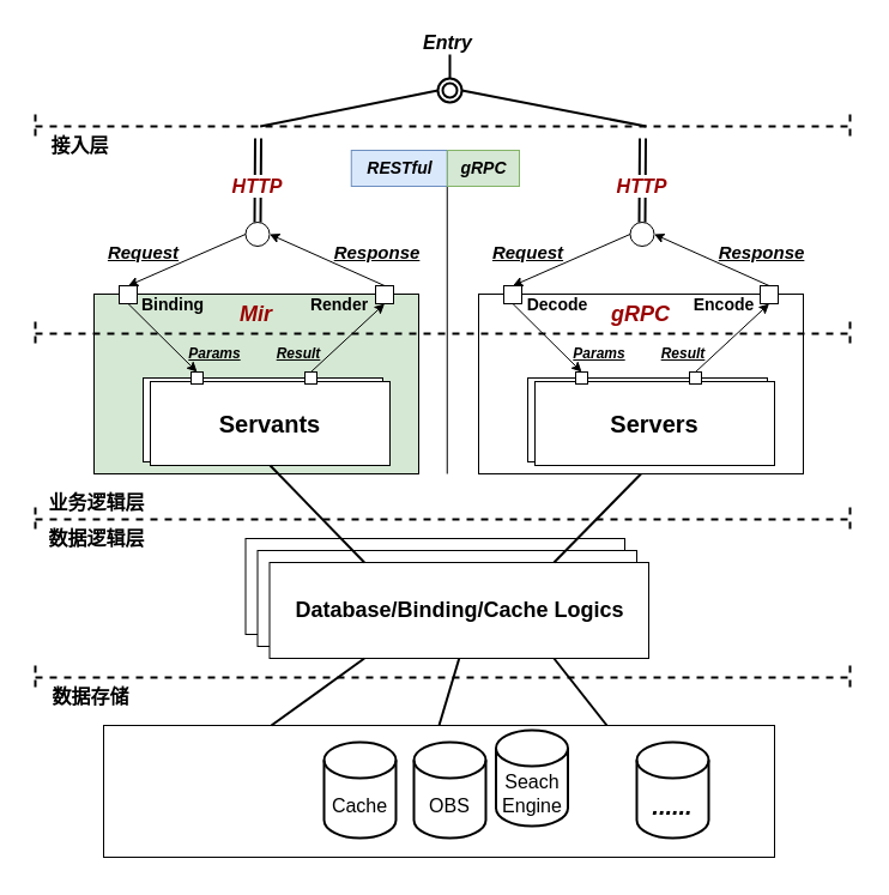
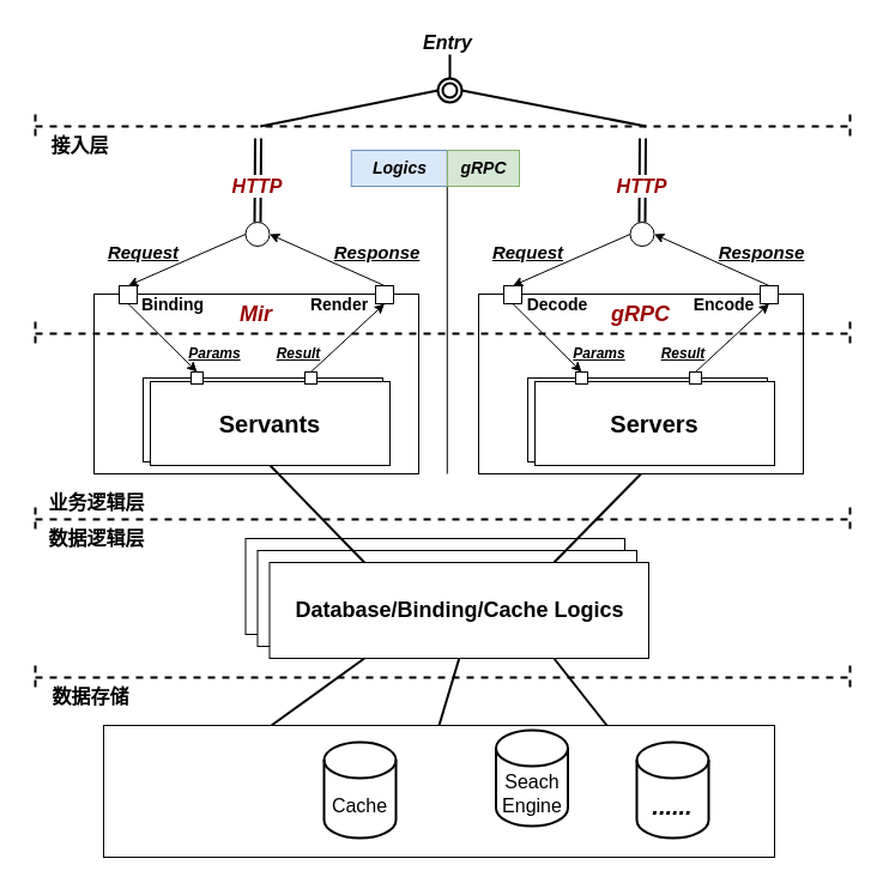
  <mxCell id="0" />
  <mxCell id="1" parent="0" />
  <mxCell id="2" value="" style="rounded=0;whiteSpace=wrap;html=1;strokeColor=none;strokeWidth=1;fontSize=14;fontColor=#000000;fillColor=none;gradientColor=none;" vertex="1" parent="1"><mxGeometry x="20" y="25" width="700" height="700" as="geometry" /></mxCell>
- <mxCell id="3" value="Mir" style="rounded=0;whiteSpace=wrap;html=1;fontStyle=3;verticalAlign=top;fontSize=18;fontColor=#990000;fillColor=#d5e8d4;" vertex="1" parent="1"><mxGeometry x="78" y="245" width="271" height="150" as="geometry" /></mxCell>
+ <mxCell id="3" value="Mir" style="rounded=0;whiteSpace=wrap;html=1;fontStyle=3;verticalAlign=top;fontSize=18;fontColor=#990000;" vertex="1" parent="1"><mxGeometry x="78" y="245" width="271" height="150" as="geometry" /></mxCell>
  <mxCell id="4" value="" style="whiteSpace=wrap;html=1;aspect=fixed;" vertex="1" parent="1"><mxGeometry x="99" y="238" width="15" height="15" as="geometry" /></mxCell>
  <mxCell id="5" value="" style="whiteSpace=wrap;html=1;aspect=fixed;" vertex="1" parent="1"><mxGeometry x="313" y="238" width="15" height="15" as="geometry" /></mxCell>
  <mxCell id="6" value="Servants" style="rounded=0;whiteSpace=wrap;html=1;fontStyle=1;fontSize=20;fontColor=#000000;" vertex="1" parent="1"><mxGeometry x="119" y="315" width="200" height="70" as="geometry" /></mxCell>
  <mxCell id="7" value="" style="whiteSpace=wrap;html=1;aspect=fixed;" vertex="1" parent="1"><mxGeometry x="159" y="310" width="10" height="10" as="geometry" /></mxCell>
  <mxCell id="8" value="" style="whiteSpace=wrap;html=1;aspect=fixed;" vertex="1" parent="1"><mxGeometry x="254" y="310" width="10" height="10" as="geometry" /></mxCell>
  <mxCell id="9" value="" style="endArrow=classic;html=1;rounded=0;entryX=0.5;entryY=0;entryDx=0;entryDy=0;exitX=0;exitY=0.5;exitDx=0;exitDy=0;" edge="1" parent="1" source="19" target="4"><mxGeometry width="50" height="50" relative="1" as="geometry"><mxPoint x="199" y="175" as="sourcePoint" /><mxPoint x="99" y="175" as="targetPoint" /></mxGeometry></mxCell>
  <mxCell id="10" value="" style="endArrow=classic;html=1;rounded=0;exitX=0.5;exitY=0;exitDx=0;exitDy=0;entryX=1;entryY=0.5;entryDx=0;entryDy=0;" edge="1" parent="1" source="5" target="19"><mxGeometry width="50" height="50" relative="1" as="geometry"><mxPoint x="289" y="415" as="sourcePoint" /><mxPoint x="239" y="175" as="targetPoint" /></mxGeometry></mxCell>
  <mxCell id="11" value="" style="endArrow=classic;html=1;rounded=0;exitX=0.5;exitY=1;exitDx=0;exitDy=0;entryX=0.5;entryY=0;entryDx=0;entryDy=0;" edge="1" parent="1" source="4" target="7"><mxGeometry width="50" height="50" relative="1" as="geometry"><mxPoint x="289" y="415" as="sourcePoint" /><mxPoint x="339" y="365" as="targetPoint" /></mxGeometry></mxCell>
  <mxCell id="12" value="" style="endArrow=classic;html=1;rounded=0;exitX=0.5;exitY=0;exitDx=0;exitDy=0;entryX=0.5;entryY=1;entryDx=0;entryDy=0;" edge="1" parent="1" source="8" target="5"><mxGeometry width="50" height="50" relative="1" as="geometry"><mxPoint x="289" y="415" as="sourcePoint" /><mxPoint x="339" y="365" as="targetPoint" /></mxGeometry></mxCell>
  <mxCell id="13" value="Binding" style="text;html=1;strokeColor=none;fillColor=none;align=center;verticalAlign=middle;whiteSpace=wrap;rounded=0;fontStyle=1;fontSize=14;" vertex="1" parent="1"><mxGeometry x="114" y="239" width="60" height="30" as="geometry" /></mxCell>
  <mxCell id="14" value="Render" style="text;html=1;strokeColor=none;fillColor=none;align=center;verticalAlign=middle;whiteSpace=wrap;rounded=0;fontStyle=1;fontSize=14;" vertex="1" parent="1"><mxGeometry x="253" y="239" width="60" height="30" as="geometry" /></mxCell>
  <mxCell id="15" value="Params" style="text;html=1;strokeColor=none;fillColor=none;align=center;verticalAlign=middle;whiteSpace=wrap;rounded=0;fontStyle=7" vertex="1" parent="1"><mxGeometry x="149" y="280" width="60" height="30" as="geometry" /></mxCell>
  <mxCell id="16" value="Result" style="text;html=1;strokeColor=none;fillColor=none;align=center;verticalAlign=middle;whiteSpace=wrap;rounded=0;fontStyle=7" vertex="1" parent="1"><mxGeometry x="219" y="280" width="60" height="30" as="geometry" /></mxCell>
  <mxCell id="17" value="Request" style="text;html=1;align=center;verticalAlign=middle;resizable=0;points=[];autosize=1;strokeColor=none;fillColor=none;fontStyle=7;fontSize=15;" vertex="1" parent="1"><mxGeometry x="79" y="195" width="80" height="30" as="geometry" /></mxCell>
  <mxCell id="18" value="Response" style="text;html=1;align=center;verticalAlign=middle;resizable=0;points=[];autosize=1;strokeColor=none;fillColor=none;fontStyle=7;fontSize=15;" vertex="1" parent="1"><mxGeometry x="264" y="195" width="100" height="30" as="geometry" /></mxCell>
  <mxCell id="19" value="" style="ellipse;whiteSpace=wrap;html=1;aspect=fixed;fontSize=15;" vertex="1" parent="1"><mxGeometry x="204.5" y="185" width="20" height="20" as="geometry" /></mxCell>
  <mxCell id="20" value="" style="endArrow=none;html=1;rounded=0;fontSize=15;exitX=0.5;exitY=0;exitDx=0;exitDy=0;strokeWidth=2;shape=link;" edge="1" parent="1" source="19"><mxGeometry width="50" height="50" relative="1" as="geometry"><mxPoint x="289" y="475" as="sourcePoint" /><mxPoint x="215" y="115" as="targetPoint" /></mxGeometry></mxCell>
  <mxCell id="21" value="HTTP" style="edgeLabel;html=1;align=center;verticalAlign=middle;resizable=0;points=[];fontSize=16;fontStyle=3;fontColor=#990000;" vertex="1" connectable="0" parent="20"><mxGeometry x="0.161" y="-2" relative="1" as="geometry"><mxPoint x="-3" y="10" as="offset" /></mxGeometry></mxCell>
  <mxCell id="22" value="gRPC" style="rounded=0;whiteSpace=wrap;html=1;fontStyle=3;verticalAlign=top;fontSize=18;fontColor=#990000;" vertex="1" parent="1"><mxGeometry x="399" y="245" width="271" height="150" as="geometry" /></mxCell>
  <mxCell id="23" value="" style="whiteSpace=wrap;html=1;aspect=fixed;" vertex="1" parent="1"><mxGeometry x="420" y="238" width="15" height="15" as="geometry" /></mxCell>
  <mxCell id="24" value="" style="whiteSpace=wrap;html=1;aspect=fixed;" vertex="1" parent="1"><mxGeometry x="634" y="238" width="15" height="15" as="geometry" /></mxCell>
  <mxCell id="25" value="Servers" style="rounded=0;whiteSpace=wrap;html=1;fontStyle=1;fontSize=20;fontColor=#000000;" vertex="1" parent="1"><mxGeometry x="440" y="315" width="200" height="70" as="geometry" /></mxCell>
  <mxCell id="26" value="" style="whiteSpace=wrap;html=1;aspect=fixed;" vertex="1" parent="1"><mxGeometry x="480" y="310" width="10" height="10" as="geometry" /></mxCell>
  <mxCell id="27" value="" style="whiteSpace=wrap;html=1;aspect=fixed;" vertex="1" parent="1"><mxGeometry x="575" y="310" width="10" height="10" as="geometry" /></mxCell>
  <mxCell id="28" value="" style="endArrow=classic;html=1;rounded=0;entryX=0.5;entryY=0;entryDx=0;entryDy=0;exitX=0;exitY=0.5;exitDx=0;exitDy=0;" edge="1" parent="1" source="38" target="23"><mxGeometry width="50" height="50" relative="1" as="geometry"><mxPoint x="520" y="175" as="sourcePoint" /><mxPoint x="420" y="175" as="targetPoint" /></mxGeometry></mxCell>
  <mxCell id="29" value="" style="endArrow=classic;html=1;rounded=0;exitX=0.5;exitY=0;exitDx=0;exitDy=0;entryX=1;entryY=0.5;entryDx=0;entryDy=0;" edge="1" parent="1" source="24" target="38"><mxGeometry width="50" height="50" relative="1" as="geometry"><mxPoint x="610" y="415" as="sourcePoint" /><mxPoint x="560" y="175" as="targetPoint" /></mxGeometry></mxCell>
  <mxCell id="30" value="" style="endArrow=classic;html=1;rounded=0;exitX=0.5;exitY=1;exitDx=0;exitDy=0;entryX=0.5;entryY=0;entryDx=0;entryDy=0;" edge="1" parent="1" source="23" target="26"><mxGeometry width="50" height="50" relative="1" as="geometry"><mxPoint x="610" y="415" as="sourcePoint" /><mxPoint x="660" y="365" as="targetPoint" /></mxGeometry></mxCell>
  <mxCell id="31" value="" style="endArrow=classic;html=1;rounded=0;exitX=0.5;exitY=0;exitDx=0;exitDy=0;entryX=0.5;entryY=1;entryDx=0;entryDy=0;" edge="1" parent="1" source="27" target="24"><mxGeometry width="50" height="50" relative="1" as="geometry"><mxPoint x="610" y="415" as="sourcePoint" /><mxPoint x="660" y="365" as="targetPoint" /></mxGeometry></mxCell>
  <mxCell id="32" value="Decode" style="text;html=1;strokeColor=none;fillColor=none;align=center;verticalAlign=middle;whiteSpace=wrap;rounded=0;fontStyle=1;fontSize=14;" vertex="1" parent="1"><mxGeometry x="435" y="239" width="60" height="30" as="geometry" /></mxCell>
  <mxCell id="33" value="Encode" style="text;html=1;strokeColor=none;fillColor=none;align=center;verticalAlign=middle;whiteSpace=wrap;rounded=0;fontStyle=1;fontSize=14;" vertex="1" parent="1"><mxGeometry x="574" y="239" width="60" height="30" as="geometry" /></mxCell>
  <mxCell id="34" value="Params" style="text;html=1;strokeColor=none;fillColor=none;align=center;verticalAlign=middle;whiteSpace=wrap;rounded=0;fontStyle=7" vertex="1" parent="1"><mxGeometry x="470" y="280" width="60" height="30" as="geometry" /></mxCell>
  <mxCell id="35" value="Result" style="text;html=1;strokeColor=none;fillColor=none;align=center;verticalAlign=middle;whiteSpace=wrap;rounded=0;fontStyle=7" vertex="1" parent="1"><mxGeometry x="540" y="280" width="60" height="30" as="geometry" /></mxCell>
  <mxCell id="36" value="Request" style="text;html=1;align=center;verticalAlign=middle;resizable=0;points=[];autosize=1;strokeColor=none;fillColor=none;fontStyle=7;fontSize=15;" vertex="1" parent="1"><mxGeometry x="400" y="195" width="80" height="30" as="geometry" /></mxCell>
  <mxCell id="37" value="Response" style="text;html=1;align=center;verticalAlign=middle;resizable=0;points=[];autosize=1;strokeColor=none;fillColor=none;fontStyle=7;fontSize=15;" vertex="1" parent="1"><mxGeometry x="585" y="195" width="100" height="30" as="geometry" /></mxCell>
  <mxCell id="38" value="" style="ellipse;whiteSpace=wrap;html=1;aspect=fixed;fontSize=15;" vertex="1" parent="1"><mxGeometry x="525.5" y="185" width="20" height="20" as="geometry" /></mxCell>
  <mxCell id="39" value="" style="endArrow=none;html=1;rounded=0;fontSize=15;exitX=0.5;exitY=0;exitDx=0;exitDy=0;strokeWidth=2;shape=link;" edge="1" parent="1" source="38"><mxGeometry width="50" height="50" relative="1" as="geometry"><mxPoint x="610" y="475" as="sourcePoint" /><mxPoint x="536" y="115" as="targetPoint" /></mxGeometry></mxCell>
  <mxCell id="40" value="HTTP" style="edgeLabel;html=1;align=center;verticalAlign=middle;resizable=0;points=[];fontSize=16;fontStyle=3;fontColor=#990000;" vertex="1" connectable="0" parent="39"><mxGeometry x="0.161" y="-2" relative="1" as="geometry"><mxPoint x="-3" y="10" as="offset" /></mxGeometry></mxCell>
  <mxCell id="41" value="Servants" style="rounded=0;whiteSpace=wrap;html=1;fontStyle=1;fontSize=20;fontColor=#000000;" vertex="1" parent="1"><mxGeometry x="125" y="318" width="200" height="70" as="geometry" /></mxCell>
  <mxCell id="42" value="Servers" style="rounded=0;whiteSpace=wrap;html=1;fontStyle=1;fontSize=20;fontColor=#000000;" vertex="1" parent="1"><mxGeometry x="446" y="318" width="200" height="70" as="geometry" /></mxCell>
  <mxCell id="43" value="" style="whiteSpace=wrap;html=1;aspect=fixed;" vertex="1" parent="1"><mxGeometry x="159" y="310" width="10" height="10" as="geometry" /></mxCell>
  <mxCell id="44" value="" style="whiteSpace=wrap;html=1;aspect=fixed;" vertex="1" parent="1"><mxGeometry x="254" y="310" width="10" height="10" as="geometry" /></mxCell>
  <mxCell id="45" value="" style="whiteSpace=wrap;html=1;aspect=fixed;" vertex="1" parent="1"><mxGeometry x="480" y="310" width="10" height="10" as="geometry" /></mxCell>
  <mxCell id="46" value="" style="whiteSpace=wrap;html=1;aspect=fixed;" vertex="1" parent="1"><mxGeometry x="575" y="310" width="10" height="10" as="geometry" /></mxCell>
  <mxCell id="47" value="" style="shape=crossbar;whiteSpace=wrap;html=1;rounded=1;dashed=1;strokeColor=default;fontSize=20;fontColor=#000000;fillColor=none;gradientColor=none;strokeWidth=2;" vertex="1" parent="1"><mxGeometry x="29" y="268" width="680" height="20" as="geometry" /></mxCell>
  <mxCell id="48" value="" style="shape=crossbar;whiteSpace=wrap;html=1;rounded=1;dashed=1;strokeColor=default;fontSize=20;fontColor=#000000;fillColor=none;gradientColor=none;strokeWidth=2;" vertex="1" parent="1"><mxGeometry x="29" y="423" width="680" height="20" as="geometry" /></mxCell>
  <mxCell id="49" value="" style="shape=crossbar;whiteSpace=wrap;html=1;rounded=1;dashed=1;strokeColor=default;fontSize=20;fontColor=#000000;fillColor=none;gradientColor=none;strokeWidth=2;" vertex="1" parent="1"><mxGeometry x="29" y="95" width="680" height="20" as="geometry" /></mxCell>
  <mxCell id="50" value="" style="ellipse;shape=doubleEllipse;whiteSpace=wrap;html=1;aspect=fixed;strokeColor=default;strokeWidth=2;fontSize=20;fontColor=#000000;fillColor=none;gradientColor=none;" vertex="1" parent="1"><mxGeometry x="365" y="65" width="20" height="20" as="geometry" /></mxCell>
  <mxCell id="51" value="" style="endArrow=none;html=1;rounded=0;strokeWidth=2;fontSize=20;fontColor=#000000;exitX=0;exitY=0.5;exitDx=0;exitDy=0;entryX=0.276;entryY=0.5;entryDx=0;entryDy=0;entryPerimeter=0;" edge="1" parent="1" source="50" target="49"><mxGeometry width="50" height="50" relative="1" as="geometry"><mxPoint x="340" y="445" as="sourcePoint" /><mxPoint x="210" y="115" as="targetPoint" /></mxGeometry></mxCell>
  <mxCell id="52" value="" style="endArrow=none;html=1;rounded=0;strokeWidth=2;fontSize=20;fontColor=#000000;exitX=1;exitY=0.5;exitDx=0;exitDy=0;entryX=0.75;entryY=0.5;entryDx=0;entryDy=0;entryPerimeter=0;" edge="1" parent="1" source="50" target="49"><mxGeometry width="50" height="50" relative="1" as="geometry"><mxPoint x="380" y="45" as="sourcePoint" /><mxPoint x="225.32" y="115" as="targetPoint" /></mxGeometry></mxCell>
  <mxCell id="53" value="" style="shape=crossbar;whiteSpace=wrap;html=1;rounded=1;dashed=1;strokeColor=default;fontSize=20;fontColor=#000000;fillColor=none;gradientColor=none;strokeWidth=2;sketch=0;shadow=0;" vertex="1" parent="1"><mxGeometry x="29" y="555" width="680" height="20" as="geometry" /></mxCell>
  <mxCell id="54" value="" style="rounded=0;whiteSpace=wrap;html=1;strokeColor=default;strokeWidth=1;fontSize=20;fontColor=#000000;fillColor=default;gradientColor=none;" vertex="1" parent="1"><mxGeometry x="204.5" y="449" width="316.5" height="80" as="geometry" /></mxCell>
  <mxCell id="55" value="" style="rounded=0;whiteSpace=wrap;html=1;strokeColor=default;strokeWidth=1;fontSize=20;fontColor=#000000;fillColor=default;gradientColor=none;" vertex="1" parent="1"><mxGeometry x="214.5" y="459" width="316.5" height="80" as="geometry" /></mxCell>
  <mxCell id="56" value="Database/Binding/Cache Logics" style="rounded=0;whiteSpace=wrap;html=1;strokeColor=default;strokeWidth=1;fontSize=18;fontColor=#000000;fillColor=default;gradientColor=none;fontStyle=1" vertex="1" parent="1"><mxGeometry x="224.5" y="469" width="316.5" height="80" as="geometry" /></mxCell>
  <mxCell id="57" value="" style="rounded=0;whiteSpace=wrap;html=1;strokeColor=default;strokeWidth=1;fontSize=16;fontColor=#000000;fillColor=default;gradientColor=none;" vertex="1" parent="1"><mxGeometry x="86" y="605" width="560" height="110" as="geometry" /></mxCell>
  <mxCell id="58" value="Cache" style="shape=cylinder3;whiteSpace=wrap;html=1;boundedLbl=1;backgroundOutline=1;size=15;strokeColor=default;strokeWidth=2;fontSize=16;fontColor=#000000;fillColor=none;gradientColor=none;" vertex="1" parent="1"><mxGeometry x="270" y="619" width="60" height="80" as="geometry" /></mxCell>
- <mxCell id="59" value="OBS" style="shape=cylinder3;whiteSpace=wrap;html=1;boundedLbl=1;backgroundOutline=1;size=15;strokeColor=default;strokeWidth=2;fontSize=16;fontColor=#000000;fillColor=none;gradientColor=none;" vertex="1" parent="1"><mxGeometry x="345" y="619" width="60" height="80" as="geometry" /></mxCell>
  <mxCell id="60" value="Seach&lt;br style=&quot;font-size: 16px;&quot;&gt;Engine" style="shape=cylinder3;whiteSpace=wrap;html=1;boundedLbl=1;backgroundOutline=1;size=15;strokeColor=default;strokeWidth=2;fontSize=16;fontColor=#000000;fillColor=none;gradientColor=none;" vertex="1" parent="1"><mxGeometry x="413.5" y="609" width="60" height="80" as="geometry" /></mxCell>
  <mxCell id="61" value="......" style="shape=cylinder3;whiteSpace=wrap;html=1;boundedLbl=1;backgroundOutline=1;size=15;strokeColor=default;strokeWidth=2;fontSize=20;fontColor=#000000;fillColor=none;gradientColor=none;fontStyle=3" vertex="1" parent="1"><mxGeometry x="531" y="619" width="60" height="80" as="geometry" /></mxCell>
  <mxCell id="62" value="" style="endArrow=none;html=1;rounded=0;strokeWidth=2;fontSize=20;fontColor=#000000;entryX=0.5;entryY=1;entryDx=0;entryDy=0;exitX=0.5;exitY=0;exitDx=0;exitDy=0;" edge="1" parent="1" source="57" target="56"><mxGeometry width="50" height="50" relative="1" as="geometry"><mxPoint x="270" y="495" as="sourcePoint" /><mxPoint x="320" y="445" as="targetPoint" /></mxGeometry></mxCell>
  <mxCell id="63" value="" style="endArrow=none;html=1;rounded=0;strokeWidth=2;fontSize=20;fontColor=#000000;entryX=0.25;entryY=1;entryDx=0;entryDy=0;exitX=0.25;exitY=0;exitDx=0;exitDy=0;" edge="1" parent="1" source="57" target="56"><mxGeometry width="50" height="50" relative="1" as="geometry"><mxPoint x="270" y="495" as="sourcePoint" /><mxPoint x="320" y="445" as="targetPoint" /></mxGeometry></mxCell>
  <mxCell id="64" value="" style="endArrow=none;html=1;rounded=0;strokeWidth=2;fontSize=20;fontColor=#000000;entryX=0.75;entryY=1;entryDx=0;entryDy=0;exitX=0.75;exitY=0;exitDx=0;exitDy=0;" edge="1" parent="1" source="57" target="56"><mxGeometry width="50" height="50" relative="1" as="geometry"><mxPoint x="270" y="495" as="sourcePoint" /><mxPoint x="320" y="445" as="targetPoint" /></mxGeometry></mxCell>
  <mxCell id="65" value="" style="endArrow=none;html=1;rounded=0;strokeWidth=2;fontSize=20;fontColor=#000000;entryX=0.5;entryY=1;entryDx=0;entryDy=0;exitX=0.25;exitY=0;exitDx=0;exitDy=0;" edge="1" parent="1" source="56" target="41"><mxGeometry width="50" height="50" relative="1" as="geometry"><mxPoint x="270" y="495" as="sourcePoint" /><mxPoint x="320" y="445" as="targetPoint" /></mxGeometry></mxCell>
  <mxCell id="66" value="" style="endArrow=none;html=1;rounded=0;strokeWidth=2;fontSize=20;fontColor=#000000;entryX=0.5;entryY=1;entryDx=0;entryDy=0;exitX=0.75;exitY=0;exitDx=0;exitDy=0;" edge="1" parent="1" source="56" target="22"><mxGeometry width="50" height="50" relative="1" as="geometry"><mxPoint x="270" y="495" as="sourcePoint" /><mxPoint x="320" y="445" as="targetPoint" /></mxGeometry></mxCell>
  <mxCell id="67" value="" style="endArrow=none;html=1;rounded=0;strokeWidth=2;fontSize=20;fontColor=#000000;exitX=0.5;exitY=0;exitDx=0;exitDy=0;" edge="1" parent="1" source="50"><mxGeometry width="50" height="50" relative="1" as="geometry"><mxPoint x="270" y="425" as="sourcePoint" /><mxPoint x="375" y="45" as="targetPoint" /></mxGeometry></mxCell>
  <mxCell id="68" value="Entry" style="text;html=1;align=center;verticalAlign=middle;resizable=0;points=[];autosize=1;strokeColor=none;fillColor=none;fontSize=16;fontColor=#000000;fontStyle=3" vertex="1" parent="1"><mxGeometry x="342.75" y="20" width="60" height="30" as="geometry" /></mxCell>
  <mxCell id="69" value="接入层" style="text;html=1;align=center;verticalAlign=middle;resizable=0;points=[];autosize=1;strokeColor=none;fillColor=none;fontSize=16;fontColor=#000000;fontStyle=1" vertex="1" parent="1"><mxGeometry x="31" y="106" width="70" height="30" as="geometry" /></mxCell>
  <mxCell id="70" value="业务逻辑层" style="text;html=1;align=center;verticalAlign=middle;resizable=0;points=[];autosize=1;strokeColor=none;fillColor=none;fontSize=16;fontColor=#000000;fontStyle=1;horizontal=1;labelPosition=center;verticalLabelPosition=middle;" vertex="1" parent="1"><mxGeometry x="30" y="404" width="100" height="30" as="geometry" /></mxCell>
  <mxCell id="71" value="数据逻辑层" style="text;html=1;align=center;verticalAlign=middle;resizable=0;points=[];autosize=1;strokeColor=none;fillColor=none;fontSize=16;fontColor=#000000;fontStyle=1" vertex="1" parent="1"><mxGeometry x="30" y="434" width="100" height="30" as="geometry" /></mxCell>
  <mxCell id="72" value="数据存储" style="text;html=1;align=center;verticalAlign=middle;resizable=0;points=[];autosize=1;strokeColor=none;fillColor=none;fontSize=16;fontColor=#000000;fontStyle=1" vertex="1" parent="1"><mxGeometry x="30" y="566" width="90" height="30" as="geometry" /></mxCell>
  <mxCell id="73" value="" style="line;strokeWidth=1;direction=south;html=1;perimeter=backbonePerimeter;points=[];outlineConnect=0;strokeColor=default;fontSize=18;fontColor=#000000;fillColor=none;gradientColor=none;" vertex="1" parent="1"><mxGeometry x="367.75" y="125" width="10" height="270" as="geometry" /></mxCell>
- <mxCell id="74" value="RESTful" style="text;html=1;align=center;verticalAlign=middle;resizable=0;points=[];autosize=1;strokeColor=#6c8ebf;fillColor=#dae8fc;fontSize=14;fontStyle=3" vertex="1" parent="1"><mxGeometry x="292.75" y="125" width="80" height="30" as="geometry" /></mxCell>
+ <mxCell id="74" value="Logics" style="text;html=1;align=center;verticalAlign=middle;resizable=0;points=[];autosize=1;strokeColor=#6c8ebf;fillColor=#dae8fc;fontSize=14;fontStyle=3" vertex="1" parent="1"><mxGeometry x="292.75" y="125" width="80" height="30" as="geometry" /></mxCell>
  <mxCell id="75" value="gRPC" style="text;html=1;align=center;verticalAlign=middle;resizable=0;points=[];autosize=1;strokeColor=#82b366;fillColor=#d5e8d4;fontSize=14;fontStyle=3" vertex="1" parent="1"><mxGeometry x="373" y="125" width="60" height="30" as="geometry" /></mxCell>
